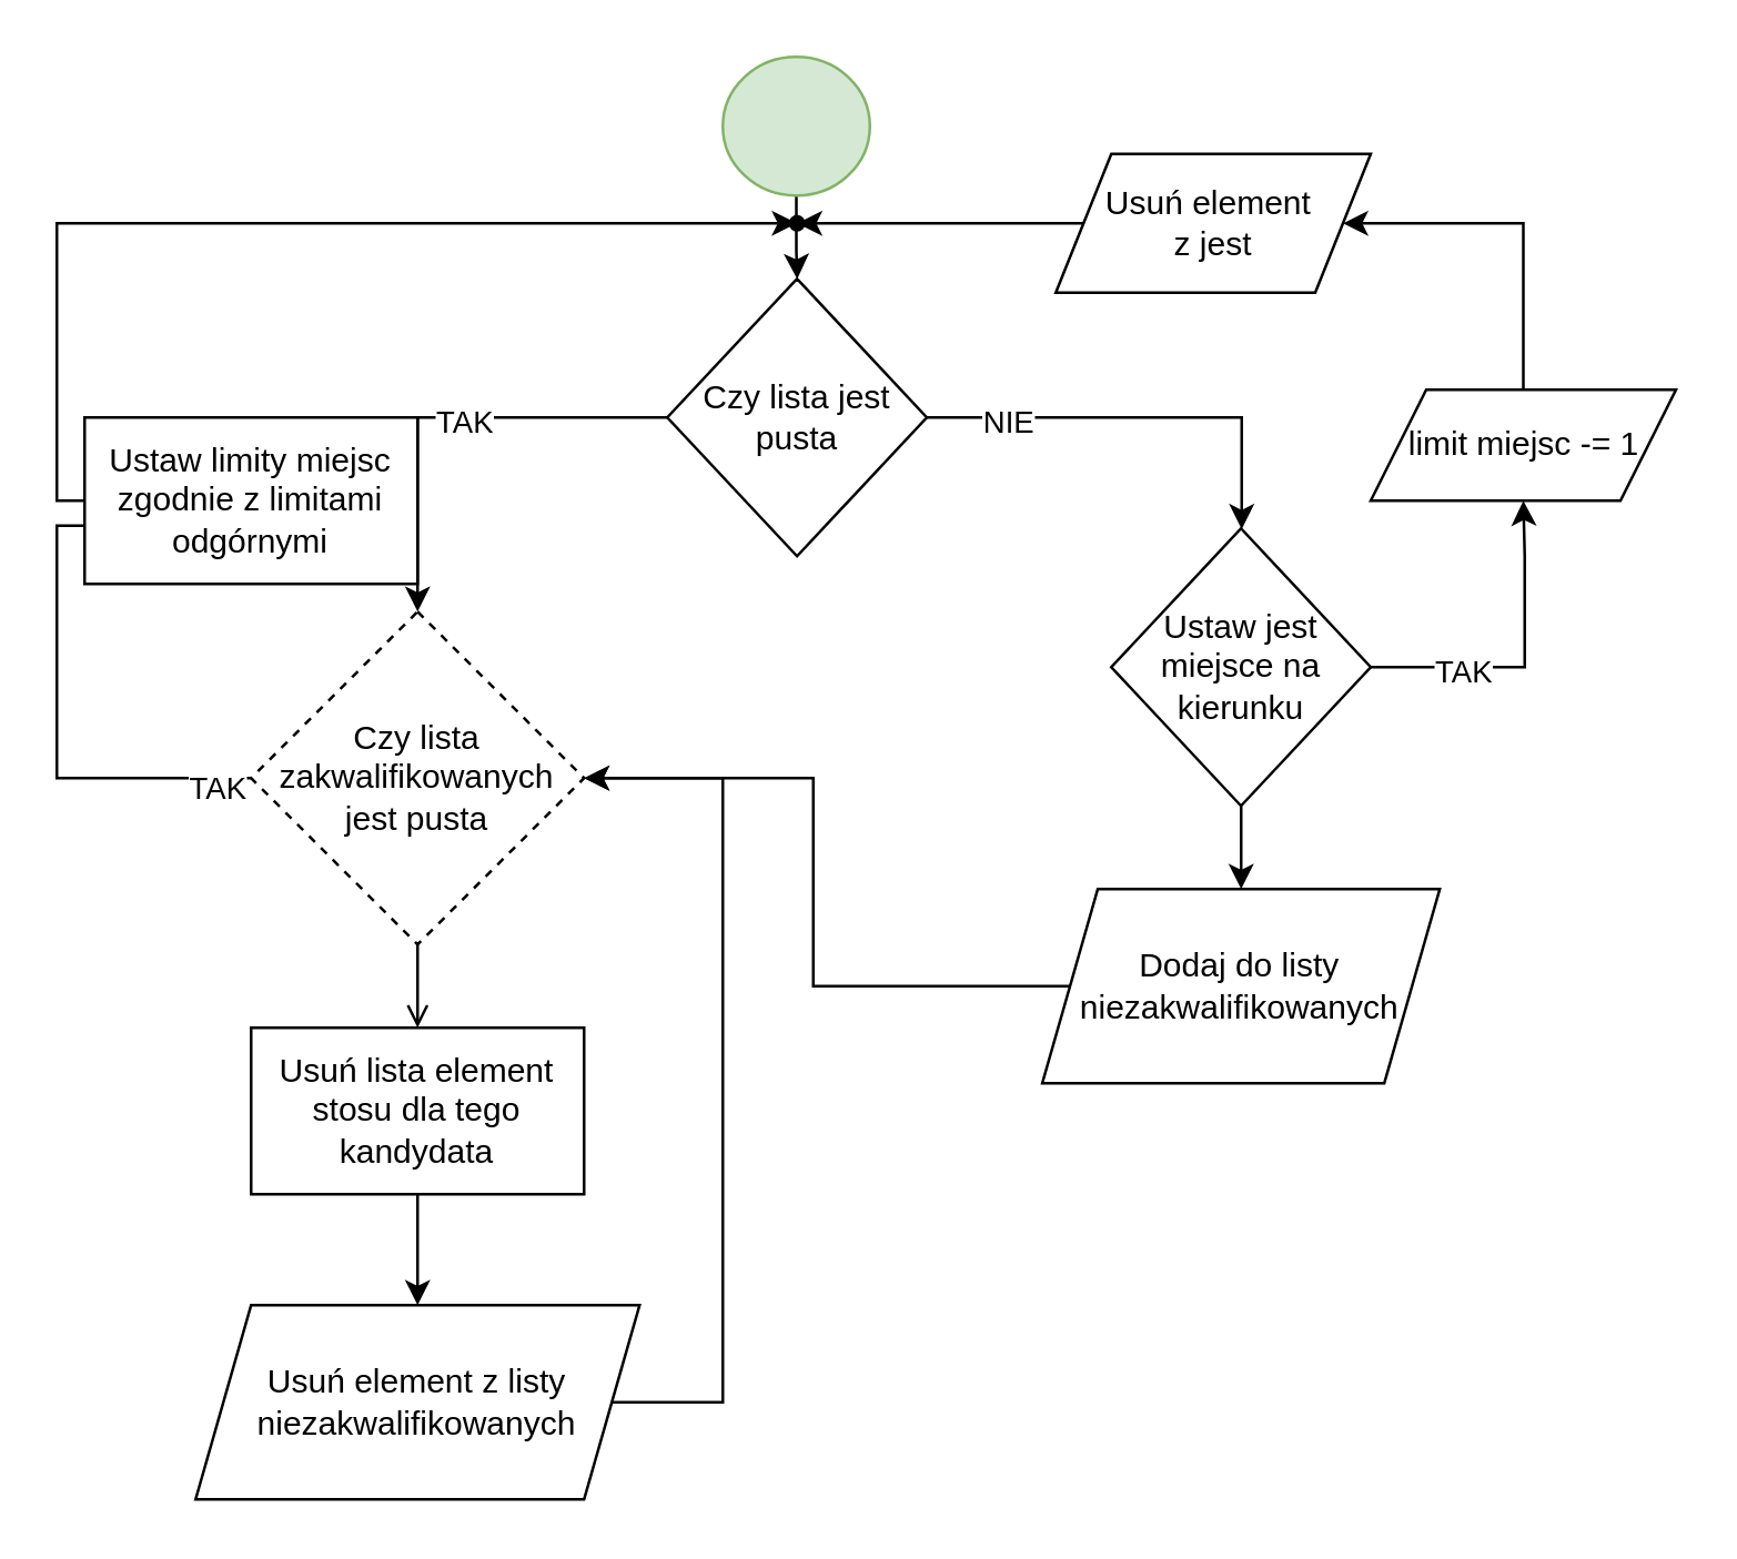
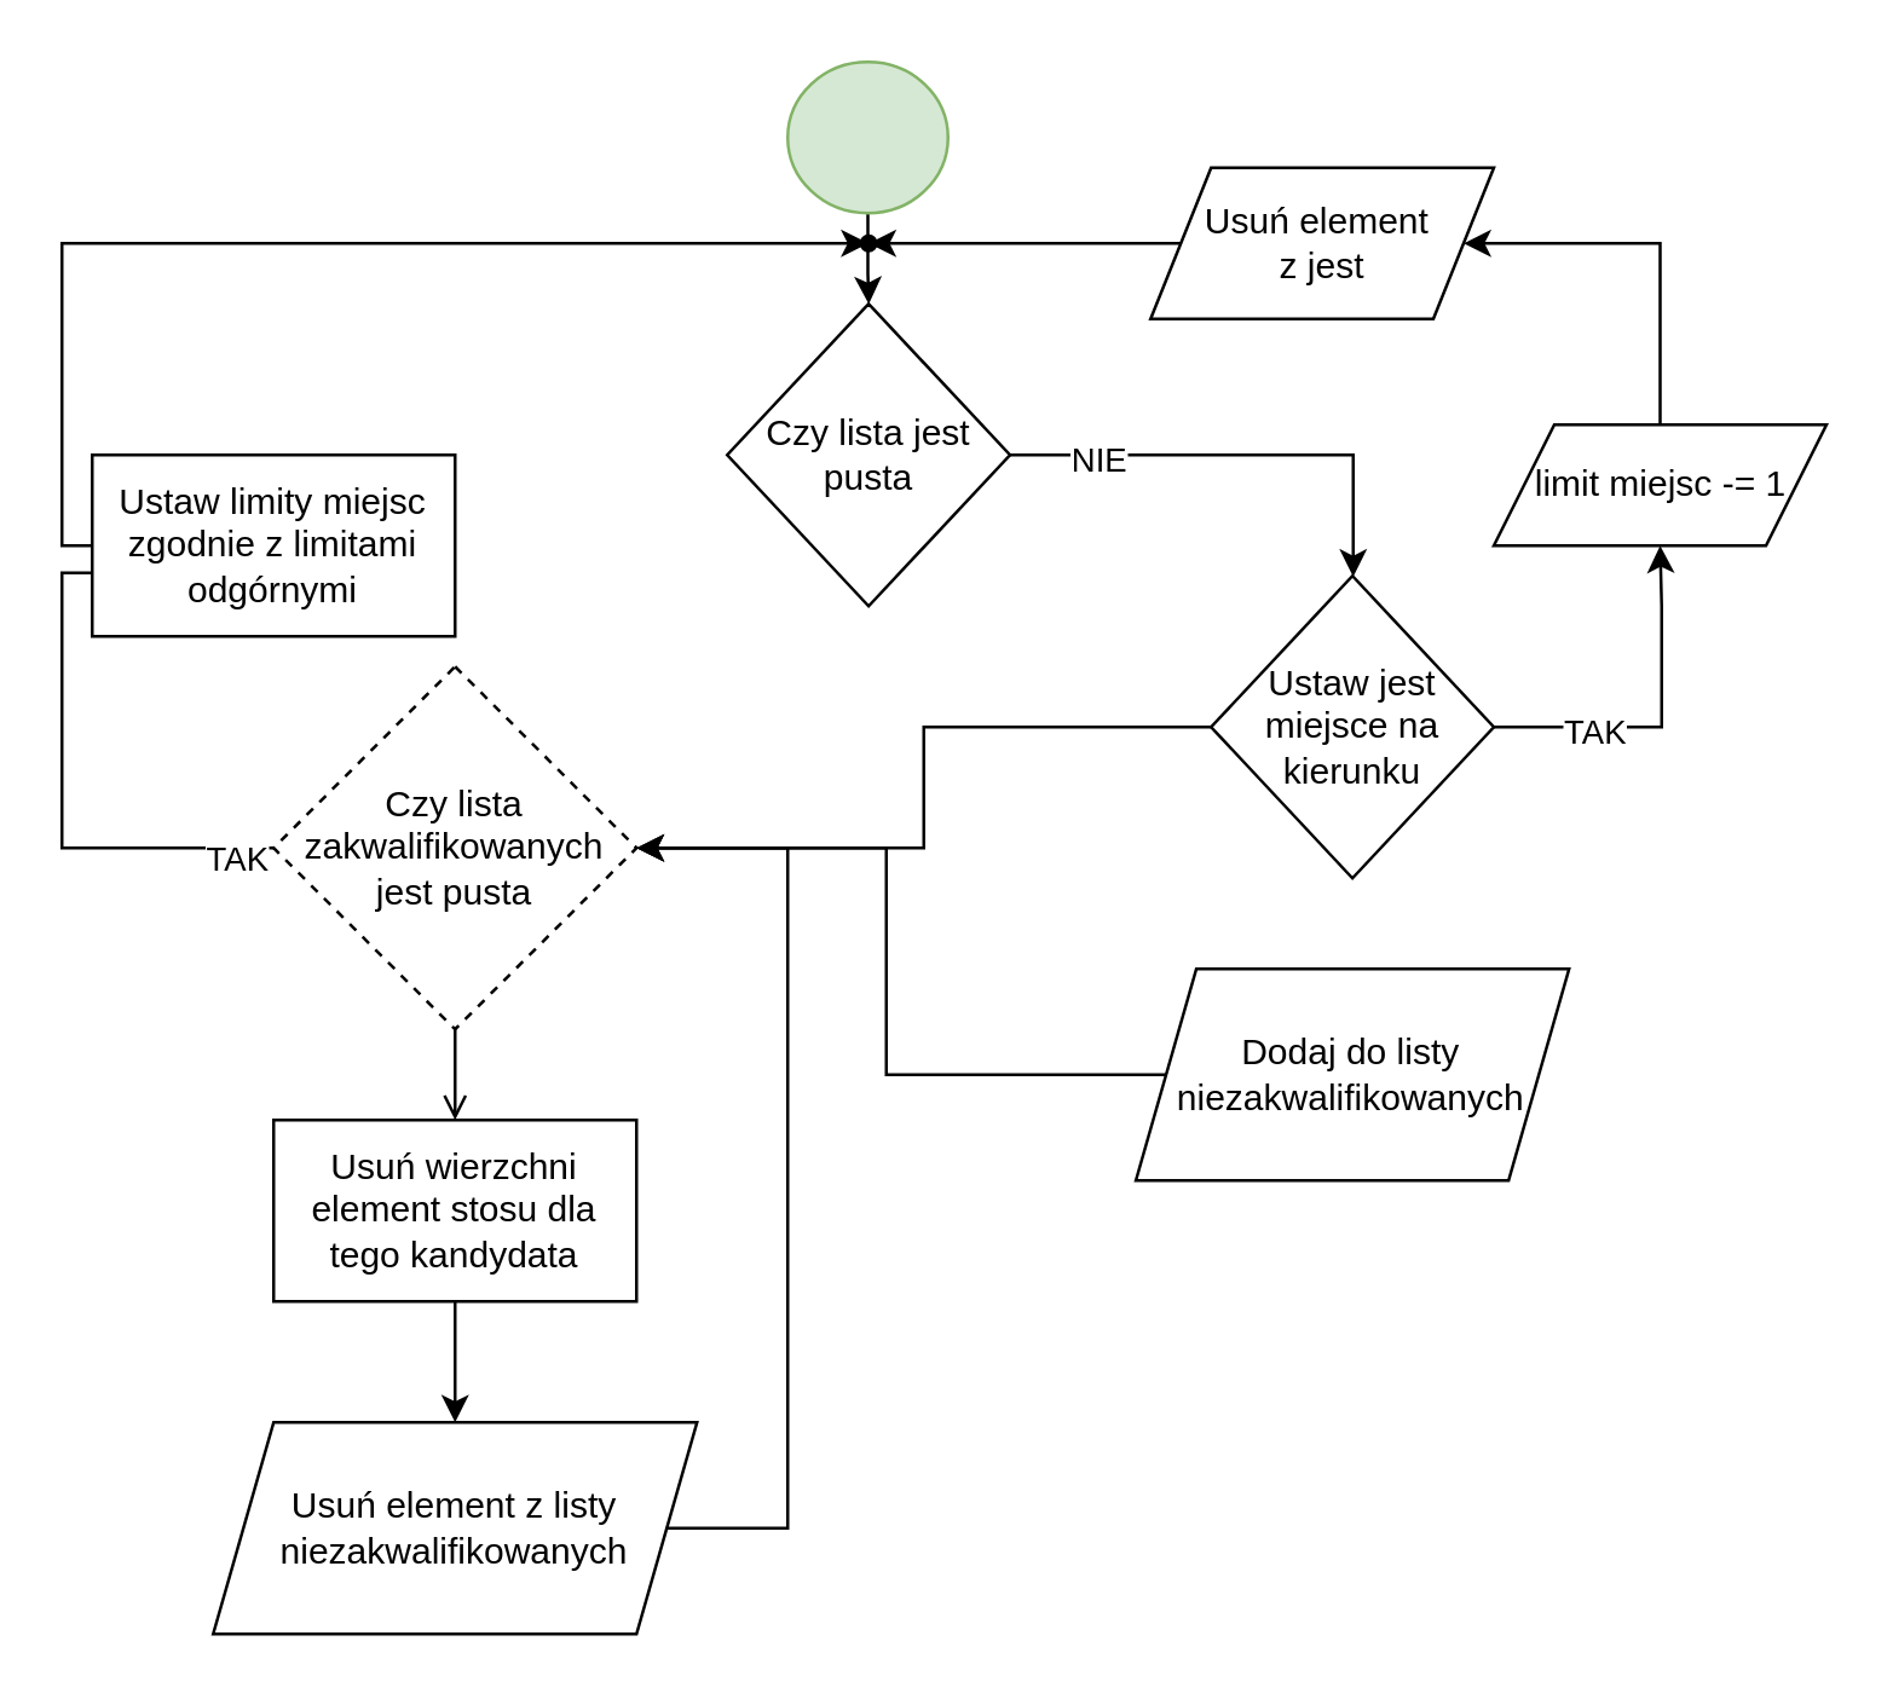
  <mxCell id="0" />
  <mxCell id="1" parent="0" />
  <mxCell id="2" value="" style="edgeStyle=orthogonalEdgeStyle;rounded=0;orthogonalLoop=1;jettySize=auto;html=1;" edge="1" parent="1" source="3" target="8"><mxGeometry relative="1" as="geometry" /></mxCell>
  <mxCell id="3" value="" style="ellipse;whiteSpace=wrap;html=1;fillColor=#d5e8d4;strokeColor=#82b366;" parent="1" vertex="1"><mxGeometry x="260" y="20" width="53" height="50" as="geometry" /></mxCell>
- <mxCell id="4" value="" style="edgeStyle=orthogonalEdgeStyle;rounded=0;orthogonalLoop=1;jettySize=auto;html=1;" edge="1" parent="1" source="8" target="22"><mxGeometry relative="1" as="geometry"><mxPoint x="165" y="210" as="targetPoint" /></mxGeometry></mxCell>
- <mxCell id="5" value="TAK" style="edgeLabel;html=1;align=center;verticalAlign=middle;resizable=0;points=[];" vertex="1" connectable="0" parent="4"><mxGeometry x="-0.075" y="1" relative="1" as="geometry"><mxPoint as="offset" /></mxGeometry></mxCell>
  <mxCell id="6" value="" style="edgeStyle=orthogonalEdgeStyle;rounded=0;orthogonalLoop=1;jettySize=auto;html=1;" edge="1" parent="1" source="8" target="13"><mxGeometry relative="1" as="geometry"><Array as="points"><mxPoint x="447" y="150" /></Array></mxGeometry></mxCell>
  <mxCell id="7" value="NIE" style="edgeLabel;html=1;align=center;verticalAlign=middle;resizable=0;points=[];" vertex="1" connectable="0" parent="6"><mxGeometry x="-0.618" y="-1" relative="1" as="geometry"><mxPoint as="offset" /></mxGeometry></mxCell>
  <mxCell id="8" value="Czy lista jest pusta" style="rhombus;whiteSpace=wrap;html=1;" vertex="1" parent="1"><mxGeometry x="240" y="100" width="93.5" height="100" as="geometry" /></mxCell>
  <mxCell id="9" value="" style="edgeStyle=orthogonalEdgeStyle;rounded=0;orthogonalLoop=1;jettySize=auto;html=1;" edge="1" parent="1" source="19" target="14"><mxGeometry relative="1" as="geometry"><Array as="points" /></mxGeometry></mxCell>
- <mxCell id="10" value="" style="edgeStyle=orthogonalEdgeStyle;rounded=0;orthogonalLoop=1;jettySize=auto;html=1;" edge="1" parent="1" source="13" target="16"><mxGeometry relative="1" as="geometry" /></mxCell>
+ <mxCell id="10" value="" style="edgeStyle=orthogonalEdgeStyle;rounded=0;orthogonalLoop=1;jettySize=auto;html=1;" edge="1" parent="1" source="13" target="22"><mxGeometry relative="1" as="geometry" /></mxCell>
  <mxCell id="11" value="" style="edgeStyle=orthogonalEdgeStyle;rounded=0;orthogonalLoop=1;jettySize=auto;html=1;entryX=0.5;entryY=1;entryDx=0;entryDy=0;" edge="1" parent="1" source="13" target="17"><mxGeometry relative="1" as="geometry"><mxPoint x="570" y="250" as="targetPoint" /><Array as="points"><mxPoint x="549" y="240" /><mxPoint x="549" y="200" /></Array></mxGeometry></mxCell>
  <mxCell id="12" value="TAK" style="edgeLabel;html=1;align=center;verticalAlign=middle;resizable=0;points=[];" vertex="1" connectable="0" parent="11"><mxGeometry x="-0.422" y="-1" relative="1" as="geometry"><mxPoint as="offset" /></mxGeometry></mxCell>
  <mxCell id="13" value="Ustaw jest &lt;br&gt;miejsce na kierunku" style="rhombus;whiteSpace=wrap;html=1;" vertex="1" parent="1"><mxGeometry x="400" y="190" width="93.5" height="100" as="geometry" /></mxCell>
  <mxCell id="14" value="" style="shape=waypoint;sketch=0;size=6;pointerEvents=1;points=[];fillColor=default;resizable=0;rotatable=0;perimeter=centerPerimeter;snapToPoint=1;" vertex="1" parent="1"><mxGeometry x="276.75" y="70" width="20" height="20" as="geometry" /></mxCell>
  <mxCell id="15" value="" style="edgeStyle=orthogonalEdgeStyle;rounded=0;orthogonalLoop=1;jettySize=auto;html=1;" edge="1" parent="1" source="16" target="22"><mxGeometry relative="1" as="geometry"><mxPoint x="285.13" y="355" as="targetPoint" /></mxGeometry></mxCell>
  <mxCell id="16" value="Dodaj do listy niezakwalifikowanych" style="shape=parallelogram;perimeter=parallelogramPerimeter;whiteSpace=wrap;html=1;fixedSize=1;" vertex="1" parent="1"><mxGeometry x="375.13" y="320" width="143.25" height="70" as="geometry" /></mxCell>
  <mxCell id="17" value="limit miejsc -= 1" style="shape=parallelogram;perimeter=parallelogramPerimeter;whiteSpace=wrap;html=1;fixedSize=1;" vertex="1" parent="1"><mxGeometry x="493.5" y="140" width="110" height="40" as="geometry" /></mxCell>
  <mxCell id="18" value="" style="edgeStyle=orthogonalEdgeStyle;rounded=0;orthogonalLoop=1;jettySize=auto;html=1;" edge="1" parent="1" source="17" target="19"><mxGeometry relative="1" as="geometry"><mxPoint x="549" y="140" as="sourcePoint" /><mxPoint x="287" y="80" as="targetPoint" /><Array as="points"><mxPoint x="549" y="80" /></Array></mxGeometry></mxCell>
  <mxCell id="19" value="Usuń element&amp;nbsp;&lt;br&gt;z jest" style="shape=parallelogram;perimeter=parallelogramPerimeter;whiteSpace=wrap;html=1;fixedSize=1;" vertex="1" parent="1"><mxGeometry x="380" y="55" width="113.5" height="50" as="geometry" /></mxCell>
  <mxCell id="20" value="" style="edgeStyle=orthogonalEdgeStyle;rounded=0;orthogonalLoop=1;jettySize=auto;html=1;entryX=0.479;entryY=0.65;entryDx=0;entryDy=0;entryPerimeter=0;" edge="1" parent="1" source="29" target="14"><mxGeometry relative="1" as="geometry"><mxPoint x="-50" y="280" as="targetPoint" /><Array as="points"><mxPoint x="20" y="80" /></Array></mxGeometry></mxCell>
  <mxCell id="21" value="" style="edgeStyle=orthogonalEdgeStyle;rounded=0;orthogonalLoop=1;jettySize=auto;html=1;endArrow=open;" edge="1" parent="1" source="22" target="24"><mxGeometry relative="1" as="geometry" /></mxCell>
  <mxCell id="22" value="Czy lista zakwalifikowanych jest pusta" style="rhombus;whiteSpace=wrap;html=1;dashed=1;" vertex="1" parent="1"><mxGeometry x="90" y="220" width="120" height="120" as="geometry" /></mxCell>
  <mxCell id="23" value="" style="edgeStyle=orthogonalEdgeStyle;rounded=0;orthogonalLoop=1;jettySize=auto;html=1;" edge="1" parent="1" source="24" target="26"><mxGeometry relative="1" as="geometry" /></mxCell>
- <mxCell id="24" value="Usuń lista element stosu dla tego kandydata" style="whiteSpace=wrap;html=1;" vertex="1" parent="1"><mxGeometry x="90" y="370" width="120" height="60" as="geometry" /></mxCell>
+ <mxCell id="24" value="Usuń wierzchni element stosu dla tego kandydata" style="whiteSpace=wrap;html=1;" vertex="1" parent="1"><mxGeometry x="90" y="370" width="120" height="60" as="geometry" /></mxCell>
  <mxCell id="25" value="" style="edgeStyle=orthogonalEdgeStyle;rounded=0;orthogonalLoop=1;jettySize=auto;html=1;entryX=1;entryY=0.5;entryDx=0;entryDy=0;" edge="1" parent="1" source="26" target="22"><mxGeometry relative="1" as="geometry"><mxPoint x="390" y="505" as="targetPoint" /><Array as="points"><mxPoint x="260" y="505" /><mxPoint x="260" y="280" /></Array></mxGeometry></mxCell>
  <mxCell id="26" value="Usuń element z listy niezakwalifikowanych" style="shape=parallelogram;perimeter=parallelogramPerimeter;whiteSpace=wrap;html=1;fixedSize=1;" vertex="1" parent="1"><mxGeometry x="70" y="470" width="160" height="70" as="geometry" /></mxCell>
  <mxCell id="27" value="" style="edgeStyle=orthogonalEdgeStyle;rounded=0;orthogonalLoop=1;jettySize=auto;html=1;entryX=0.479;entryY=0.65;entryDx=0;entryDy=0;entryPerimeter=0;" edge="1" parent="1" source="22" target="29"><mxGeometry relative="1" as="geometry"><mxPoint x="90" y="280" as="sourcePoint" /><mxPoint x="287" y="80" as="targetPoint" /><Array as="points"><mxPoint x="20" y="280" /></Array></mxGeometry></mxCell>
  <mxCell id="28" value="TAK" style="edgeLabel;html=1;align=center;verticalAlign=middle;resizable=0;points=[];" vertex="1" connectable="0" parent="27"><mxGeometry x="-0.884" y="3" relative="1" as="geometry"><mxPoint as="offset" /></mxGeometry></mxCell>
  <mxCell id="29" value="Ustaw limity miejsc zgodnie z limitami odgórnymi" style="rounded=0;whiteSpace=wrap;html=1;" vertex="1" parent="1"><mxGeometry x="30" y="150" width="120" height="60" as="geometry" /></mxCell>
